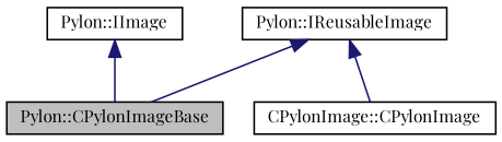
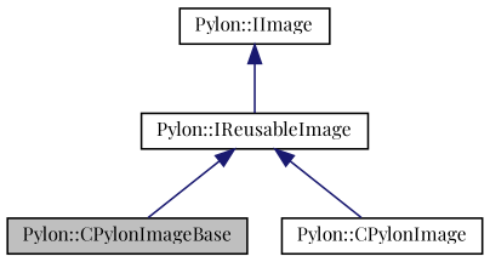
  digraph {
    fontname="Playfair Display"
    node [color=black fillcolor=white fontname="Playfair Display" fontsize=10 shape=record style=filled]
    edge [color=midnightblue dir=back fontname="Playfair Display" fontsize=10 labelfontname=Helvetica labelfontsize=10 style=solid]
    n1 [fillcolor=grey75 fontcolor=black height=0.2 label="Pylon::CPylonImageBase" width=0.4]
-   n2 [height=0.2 label="CPylonImage::CPylonImage" width=0.4]
+   n2 [height=0.2 label="Pylon::CPylonImage" width=0.4]
    n3 [height=0.2 label="Pylon::IReusableImage" width=0.4]
    n4 [height=0.2 label="Pylon::IImage" width=0.4]
    n3 -> n1
    n3 -> n2
-   n4 -> n1
+   n4 -> n3
  }
